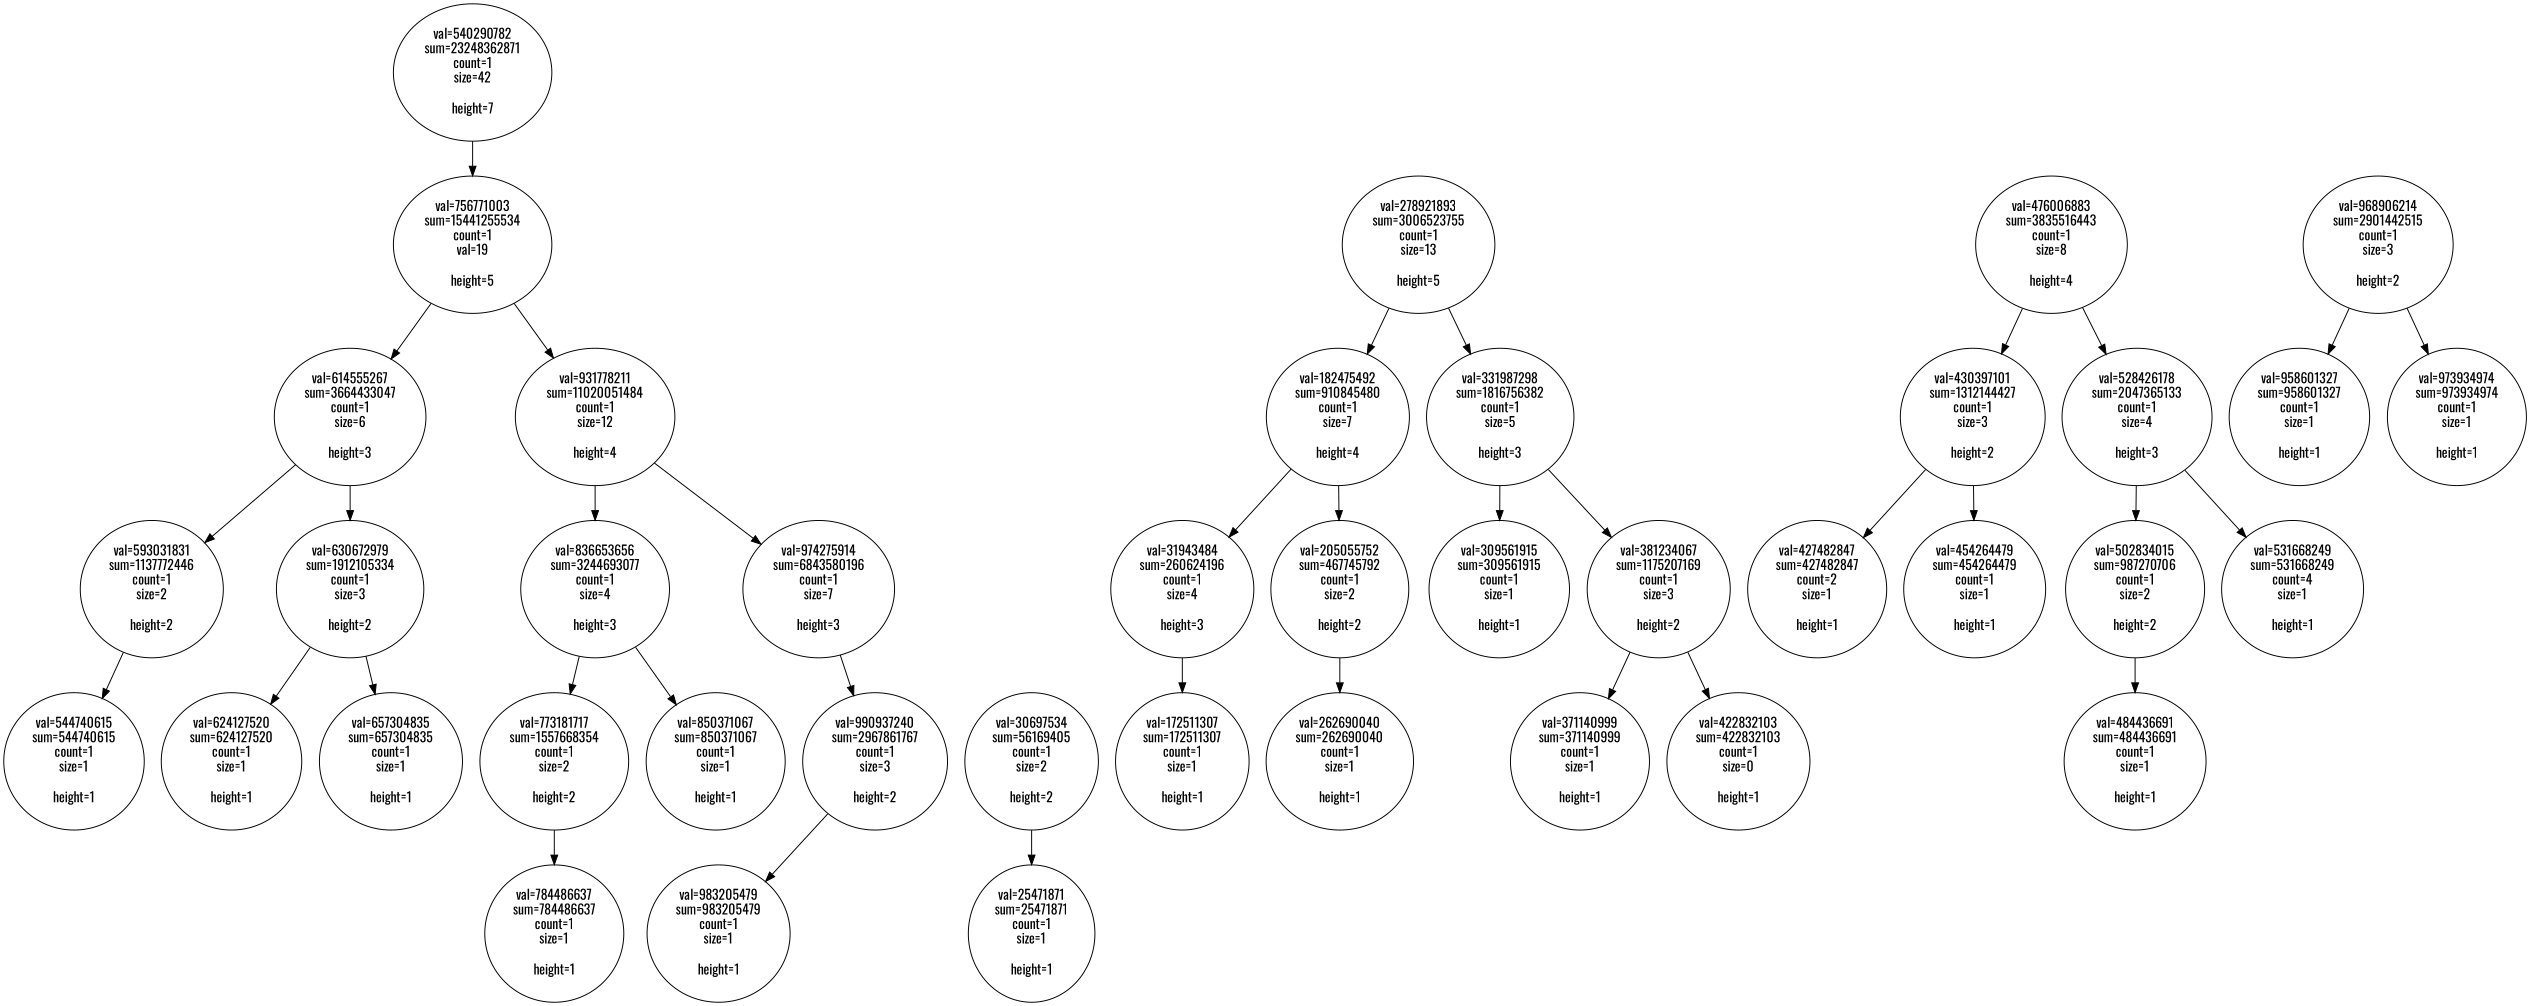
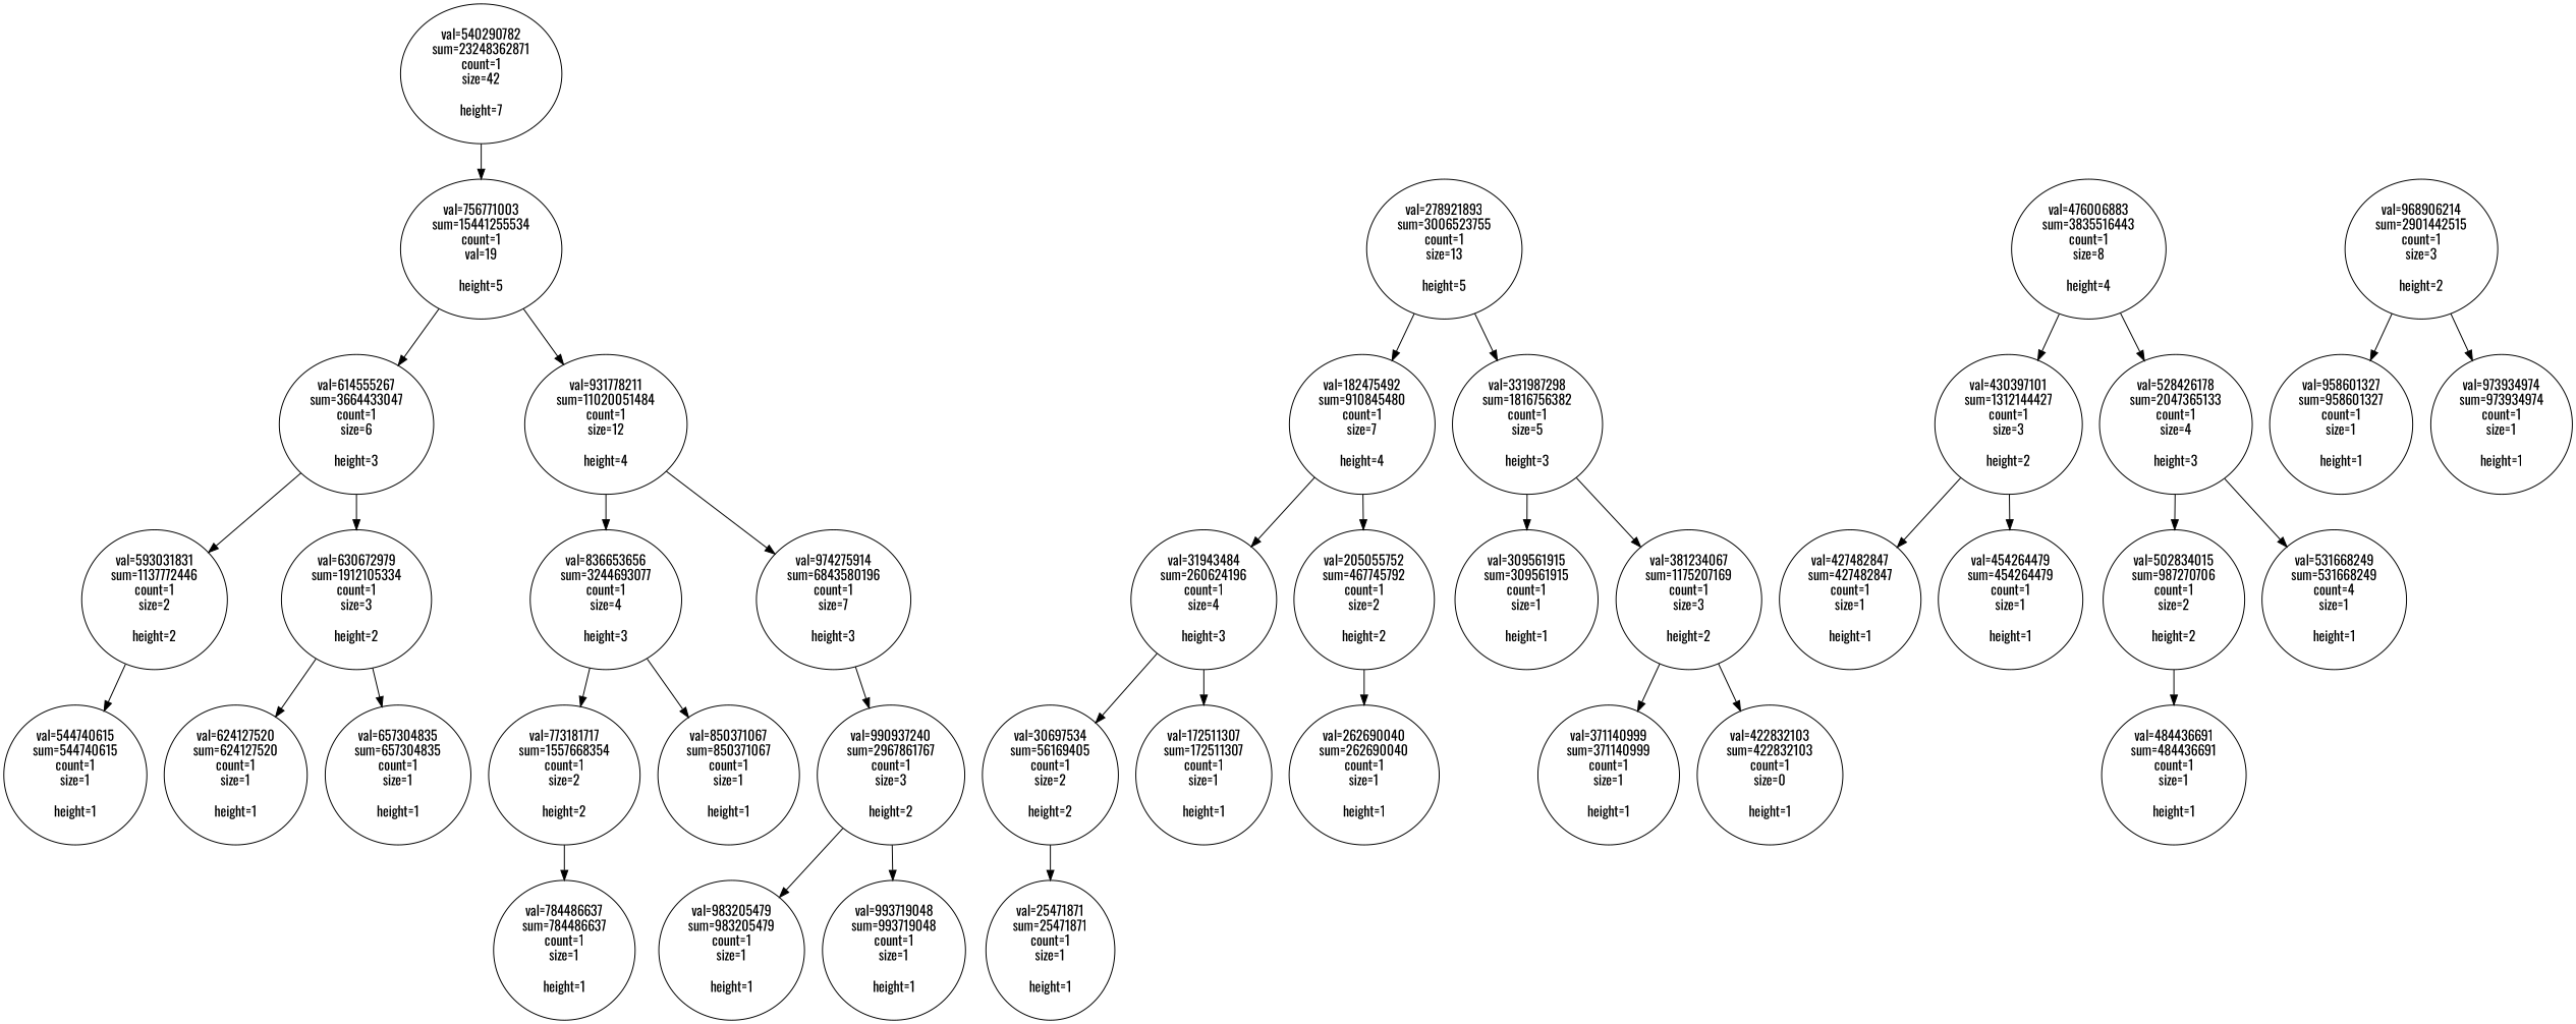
  digraph {
    fontname=Oswald
    node [fontname=Oswald]
    edge [fontname=Oswald]
    n1 [label=<val=540290782<BR/>sum=23248362871<BR/>count=1<BR/>size=42<BR/><BR/>height=7<BR/>>]
    n2 [label=<val=756771003<BR/>sum=15441255534<BR/>count=1<BR/>val=19<BR/><BR/>height=5<BR/>>]
    n3 [label=<val=25471871<BR/>sum=25471871<BR/>count=1<BR/>size=1<BR/><BR/>height=1<BR/>>]
    n4 [label=<val=30697534<BR/>sum=56169405<BR/>count=1<BR/>size=2<BR/><BR/>height=2<BR/>>]
    n5 [label=<val=31943484<BR/>sum=260624196<BR/>count=1<BR/>size=4<BR/><BR/>height=3<BR/>>]
    n6 [label=<val=172511307<BR/>sum=172511307<BR/>count=1<BR/>size=1<BR/><BR/>height=1<BR/>>]
    n7 [label=<val=182475492<BR/>sum=910845480<BR/>count=1<BR/>size=7<BR/><BR/>height=4<BR/>>]
    n8 [label=<val=205055752<BR/>sum=467745792<BR/>count=1<BR/>size=2<BR/><BR/>height=2<BR/>>]
    n9 [label=<val=262690040<BR/>sum=262690040<BR/>count=1<BR/>size=1<BR/><BR/>height=1<BR/>>]
    n10 [label=<val=278921893<BR/>sum=3006523755<BR/>count=1<BR/>size=13<BR/><BR/>height=5<BR/>>]
    n11 [label=<val=331987298<BR/>sum=1816756382<BR/>count=1<BR/>size=5<BR/><BR/>height=3<BR/>>]
    n12 [label=<val=309561915<BR/>sum=309561915<BR/>count=1<BR/>size=1<BR/><BR/>height=1<BR/>>]
    n13 [label=<val=381234067<BR/>sum=1175207169<BR/>count=1<BR/>size=3<BR/><BR/>height=2<BR/>>]
    n14 [label=<val=371140999<BR/>sum=371140999<BR/>count=1<BR/>size=1<BR/><BR/>height=1<BR/>>]
    n15 [label=<val=422832103<BR/>sum=422832103<BR/>count=1<BR/>size=0<BR/><BR/>height=1<BR/>>]
    n16 [label=<val=476006883<BR/>sum=3835516443<BR/>count=1<BR/>size=8<BR/><BR/>height=4<BR/>>]
    n17 [label=<val=430397101<BR/>sum=1312144427<BR/>count=1<BR/>size=3<BR/><BR/>height=2<BR/>>]
    n18 [label=<val=528426178<BR/>sum=2047365133<BR/>count=1<BR/>size=4<BR/><BR/>height=3<BR/>>]
-   n19 [label=<val=427482847<BR/>sum=427482847<BR/>count=2<BR/>size=1<BR/><BR/>height=1<BR/>>]
+   n19 [label=<val=427482847<BR/>sum=427482847<BR/>count=1<BR/>size=1<BR/><BR/>height=1<BR/>>]
    n20 [label=<val=454264479<BR/>sum=454264479<BR/>count=1<BR/>size=1<BR/><BR/>height=1<BR/>>]
    n21 [label=<val=502834015<BR/>sum=987270706<BR/>count=1<BR/>size=2<BR/><BR/>height=2<BR/>>]
    n22 [label=<val=531668249<BR/>sum=531668249<BR/>count=4<BR/>size=1<BR/><BR/>height=1<BR/>>]
    n23 [label=<val=484436691<BR/>sum=484436691<BR/>count=1<BR/>size=1<BR/><BR/>height=1<BR/>>]
    n24 [label=<val=614555267<BR/>sum=3664433047<BR/>count=1<BR/>size=6<BR/><BR/>height=3<BR/>>]
    n25 [label=<val=931778211<BR/>sum=11020051484<BR/>count=1<BR/>size=12<BR/><BR/>height=4<BR/>>]
    n26 [label=<val=544740615<BR/>sum=544740615<BR/>count=1<BR/>size=1<BR/><BR/>height=1<BR/>>]
    n27 [label=<val=593031831<BR/>sum=1137772446<BR/>count=1<BR/>size=2<BR/><BR/>height=2<BR/>>]
    n28 [label=<val=630672979<BR/>sum=1912105334<BR/>count=1<BR/>size=3<BR/><BR/>height=2<BR/>>]
    n29 [label=<val=624127520<BR/>sum=624127520<BR/>count=1<BR/>size=1<BR/><BR/>height=1<BR/>>]
    n30 [label=<val=657304835<BR/>sum=657304835<BR/>count=1<BR/>size=1<BR/><BR/>height=1<BR/>>]
    n31 [label=<val=836653656<BR/>sum=3244693077<BR/>count=1<BR/>size=4<BR/><BR/>height=3<BR/>>]
    n32 [label=<val=974275914<BR/>sum=6843580196<BR/>count=1<BR/>size=7<BR/><BR/>height=3<BR/>>]
    n33 [label=<val=773181717<BR/>sum=1557668354<BR/>count=1<BR/>size=2<BR/><BR/>height=2<BR/>>]
    n34 [label=<val=784486637<BR/>sum=784486637<BR/>count=1<BR/>size=1<BR/><BR/>height=1<BR/>>]
    n35 [label=<val=850371067<BR/>sum=850371067<BR/>count=1<BR/>size=1<BR/><BR/>height=1<BR/>>]
    n36 [label=<val=990937240<BR/>sum=2967861767<BR/>count=1<BR/>size=3<BR/><BR/>height=2<BR/>>]
    n37 [label=<val=958601327<BR/>sum=958601327<BR/>count=1<BR/>size=1<BR/><BR/>height=1<BR/>>]
    n38 [label=<val=968906214<BR/>sum=2901442515<BR/>count=1<BR/>size=3<BR/><BR/>height=2<BR/>>]
    n39 [label=<val=973934974<BR/>sum=973934974<BR/>count=1<BR/>size=1<BR/><BR/>height=1<BR/>>]
    n40 [label=<val=983205479<BR/>sum=983205479<BR/>count=1<BR/>size=1<BR/><BR/>height=1<BR/>>]
+   n41 [label=<val=993719048<BR/>sum=993719048<BR/>count=1<BR/>size=1<BR/><BR/>height=1<BR/>>]
    subgraph sub_1 {
      rank=source
      n1
    }
    n1 -> n2
    n2 -> n24
    n2 -> n25
    n4 -> n3
+   n5 -> n4
    n5 -> n6
    n7 -> n5
    n7 -> n8
    n8 -> n9
    n10 -> n7
    n10 -> n11
    n11 -> n12
    n11 -> n13
    n13 -> n14
    n13 -> n15
    n16 -> n17
    n16 -> n18
    n17 -> n19
    n17 -> n20
    n18 -> n21
    n18 -> n22
    n21 -> n23
    n24 -> n27
    n24 -> n28
    n25 -> n31
    n25 -> n32
    n27 -> n26
    n28 -> n29
    n28 -> n30
    n31 -> n33
    n31 -> n35
    n32 -> n36
    n33 -> n34
    n36 -> n40
+   n36 -> n41
    n38 -> n37
    n38 -> n39
  }
